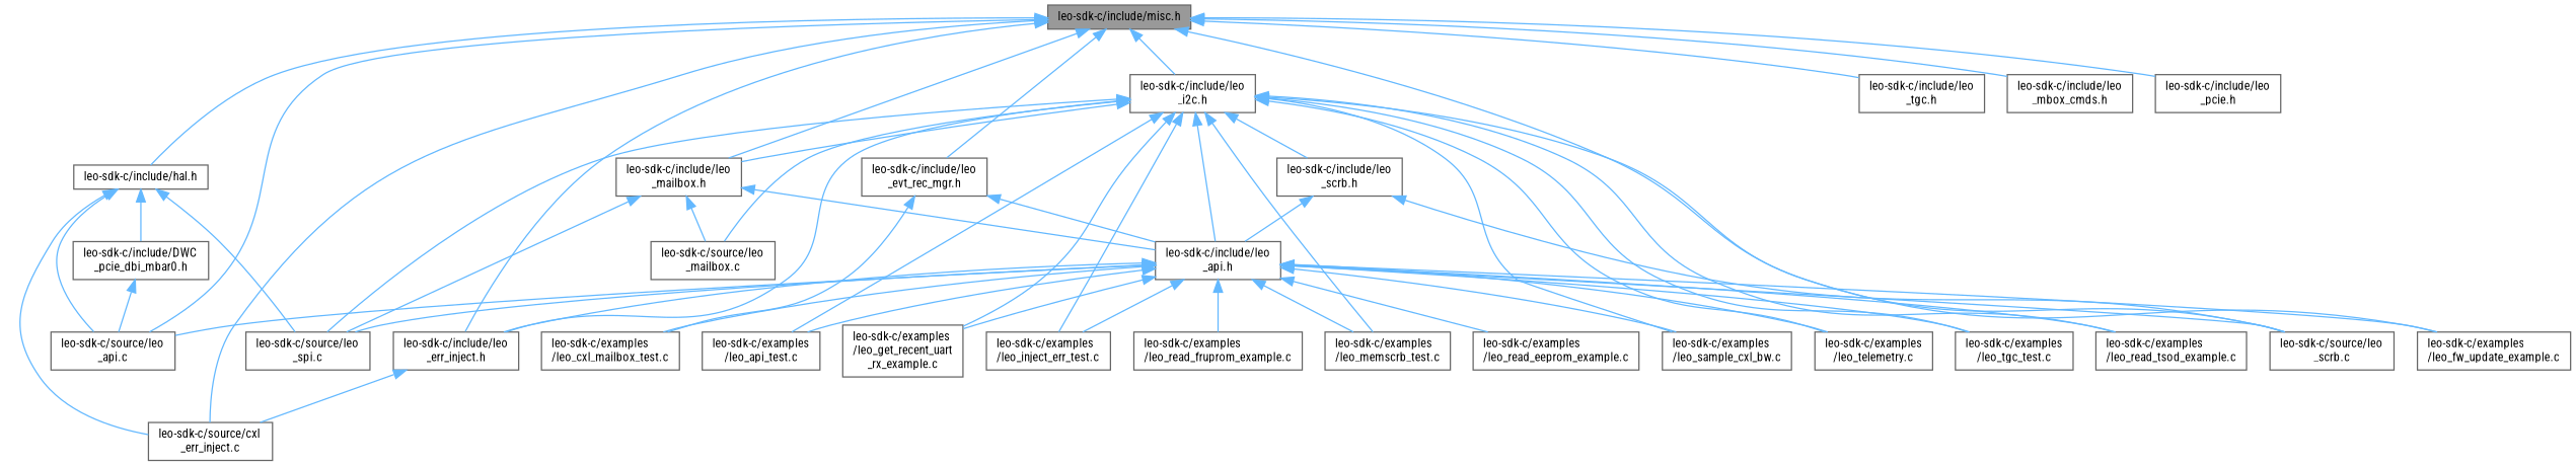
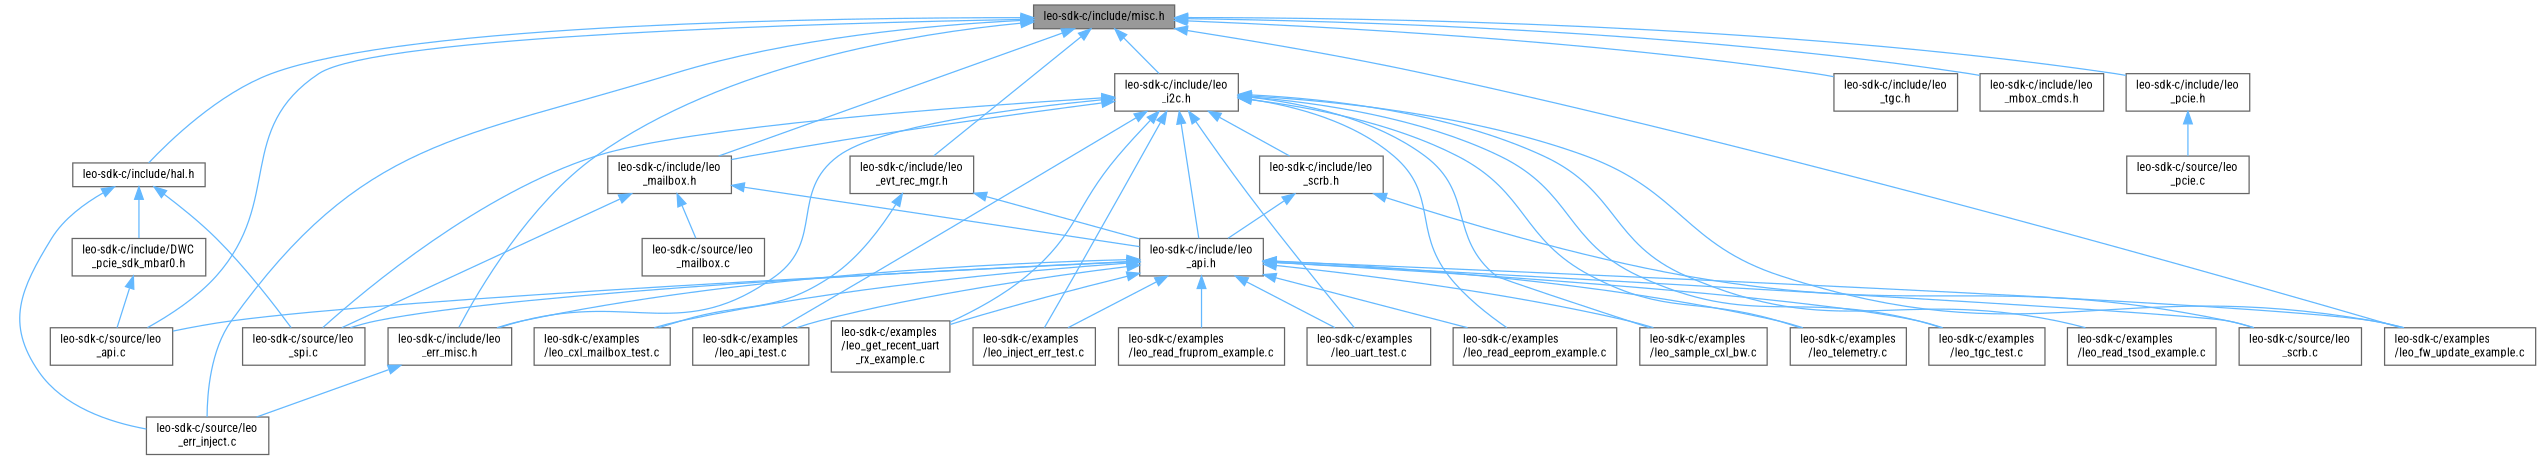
  digraph {
    fontname="Roboto Condensed"
    node [color=grey40 fillcolor=white fontname="Roboto Condensed" fontsize=10 shape=box style=filled]
    edge [color=steelblue1 dir=back fontname="Roboto Condensed" fontsize=10 labelfontname=Helvetica labelfontsize=10 style=solid]
    n1 [color=gray40 fillcolor=grey60 fontcolor=black height=0.2 label="leo-sdk-c/include/misc.h" width=0.4]
    n2 [height=0.2 label="leo-sdk-c/include/hal.h" width=0.4]
    n3 [height=0.2 label="leo-sdk-c/source/leo\l_api.c" width=0.4]
-   n4 [height=0.2 label="leo-sdk-c/source/cxl\l_err_inject.c" width=0.4]
-   n5 [height=0.2 label="leo-sdk-c/include/leo\l_err_inject.h" width=0.4]
+   n4 [height=0.2 label="leo-sdk-c/source/leo\l_err_inject.c" width=0.4]
+   n5 [height=0.2 label="leo-sdk-c/include/leo\l_err_misc.h" width=0.4]
    n6 [height=0.2 label="leo-sdk-c/include/leo\l_evt_rec_mgr.h" width=0.4]
    n7 [height=0.2 label="leo-sdk-c/source/leo\l_scrb.c" width=0.4]
    n8 [height=0.2 label="leo-sdk-c/include/leo\l_i2c.h" width=0.4]
    n9 [height=0.2 label="leo-sdk-c/include/leo\l_mailbox.h" width=0.4]
    n10 [height=0.2 label="leo-sdk-c/include/leo\l_tgc.h" width=0.4]
    n11 [height=0.2 label="leo-sdk-c/include/leo\l_mbox_cmds.h" width=0.4]
    n12 [height=0.2 label="leo-sdk-c/include/leo\l_pcie.h" width=0.4]
-   n13 [height=0.2 label="leo-sdk-c/include/DWC\l_pcie_dbi_mbar0.h" width=0.4]
+   n13 [height=0.2 label="leo-sdk-c/include/DWC\l_pcie_sdk_mbar0.h" width=0.4]
    n14 [height=0.2 label="leo-sdk-c/source/leo\l_spi.c" width=0.4]
    n15 [height=0.2 label="leo-sdk-c/examples\l/leo_cxl_mailbox_test.c" width=0.4]
    n16 [height=0.2 label="leo-sdk-c/include/leo\l_api.h" width=0.4]
    n17 [height=0.2 label="leo-sdk-c/examples\l/leo_read_tsod_example.c" width=0.4]
    n18 [height=0.2 label="leo-sdk-c/examples\l/leo_api_test.c" width=0.4]
    n19 [height=0.2 label="leo-sdk-c/examples\l/leo_fw_update_example.c" width=0.4]
    n20 [height=0.2 label="leo-sdk-c/examples\l/leo_get_recent_uart\l_rx_example.c" width=0.4]
    n21 [height=0.2 label="leo-sdk-c/examples\l/leo_inject_err_test.c" width=0.4]
-   n22 [height=0.2 label="leo-sdk-c/examples\l/leo_memscrb_test.c" width=0.4]
+   n22 [height=0.2 label="leo-sdk-c/examples\l/leo_uart_test.c" width=0.4]
    n23 [height=0.2 label="leo-sdk-c/examples\l/leo_read_eeprom_example.c" width=0.4]
    n24 [height=0.2 label="leo-sdk-c/examples\l/leo_sample_cxl_bw.c" width=0.4]
    n25 [height=0.2 label="leo-sdk-c/examples\l/leo_telemetry.c" width=0.4]
    n26 [height=0.2 label="leo-sdk-c/examples\l/leo_tgc_test.c" width=0.4]
    n27 [height=0.2 label="leo-sdk-c/include/leo\l_scrb.h" width=0.4]
    n28 [height=0.2 label="leo-sdk-c/source/leo\l_mailbox.c" width=0.4]
+   n29 [height=0.2 label="leo-sdk-c/source/leo\l_pcie.c" width=0.4]
    n30 [height=0.2 label="leo-sdk-c/examples\l/leo_read_fruprom_example.c" width=0.4]
    n1 -> n2
    n1 -> n3
    n1 -> n4
    n1 -> n5
    n1 -> n6
-   n1 -> n7
+   n1 -> n19
    n1 -> n8
    n1 -> n9
    n1 -> n10
    n1 -> n11
    n1 -> n12
-   n2 -> n3
    n2 -> n4
    n2 -> n13
    n2 -> n14
    n5 -> n4
    n6 -> n15
    n6 -> n16
    n8 -> n5
    n8 -> n9
    n8 -> n14
    n8 -> n16
    n8 -> n17
    n8 -> n18
    n8 -> n19
    n8 -> n20
    n8 -> n21
    n8 -> n22
-   n8 -> n28
+   n8 -> n23
    n8 -> n24
    n8 -> n25
    n8 -> n26
    n8 -> n27
    n9 -> n14
    n9 -> n16
    n9 -> n28
+   n12 -> n29
    n13 -> n3
    n16 -> n3
    n16 -> n5
    n16 -> n7
    n16 -> n14
    n16 -> n15
-   n16 -> n17
    n16 -> n18
    n16 -> n19
    n16 -> n20
    n16 -> n21
    n16 -> n22
    n16 -> n23
    n16 -> n24
    n16 -> n25
    n16 -> n26
    n16 -> n30
    n27 -> n7
    n27 -> n16
  }
